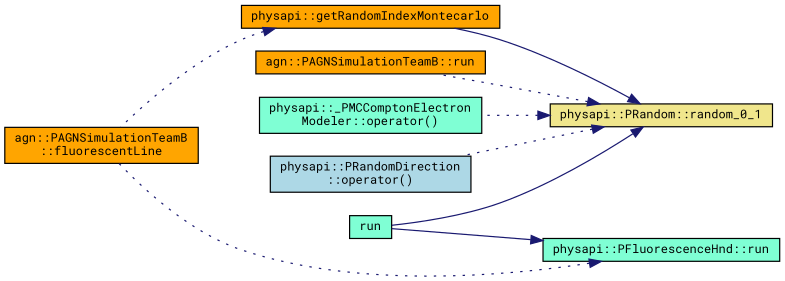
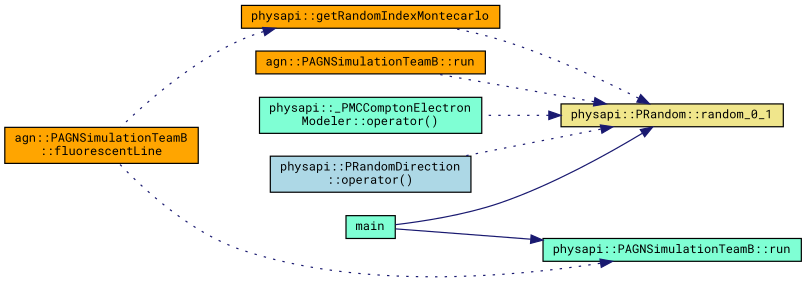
  digraph {
    fontname="Roboto Mono"
    rankdir=RL
    node [color=black fillcolor=orange fontname="Roboto Mono" fontsize=10 shape=record style=filled]
    edge [color=midnightblue dir=back fontname="Roboto Mono" fontsize=10 labelfontname=Helvetica labelfontsize=10 style=dotted]
    n1 [fillcolor=khaki fontcolor=black height=0.2 label="physapi::PRandom::random_0_1" width=0.4]
    n2 [height=0.2 label="physapi::getRandomIndexMontecarlo" width=0.4]
    n3 [height=0.2 label="agn::PAGNSimulationTeamB::run" width=0.4]
    n4 [fillcolor=aquamarine height=0.2 label="physapi::_PMCComptonElectron\lModeler::operator()" width=0.4]
    n5 [fillcolor=lightblue height=0.2 label="physapi::PRandomDirection\l::operator()" width=0.4]
-   n6 [fillcolor=aquamarine height=0.2 label=run width=0.4]
+   n6 [fillcolor=aquamarine height=0.2 label=main width=0.4]
    n7 [height=0.2 label="agn::PAGNSimulationTeamB\l::fluorescentLine" width=0.4]
-   n8 [fillcolor=aquamarine height=0.2 label="physapi::PFluorescenceHnd::run" width=0.4]
-   n1 -> n2 [style=solid]
+   n8 [fillcolor=aquamarine height=0.2 label="physapi::PAGNSimulationTeamB::run" width=0.4]
+   n1 -> n2
    n1 -> n3
    n1 -> n4
    n1 -> n5
    n1 -> n6 [style=solid]
    n2 -> n7
    n8 -> n6 [style=solid]
    n8 -> n7
  }
